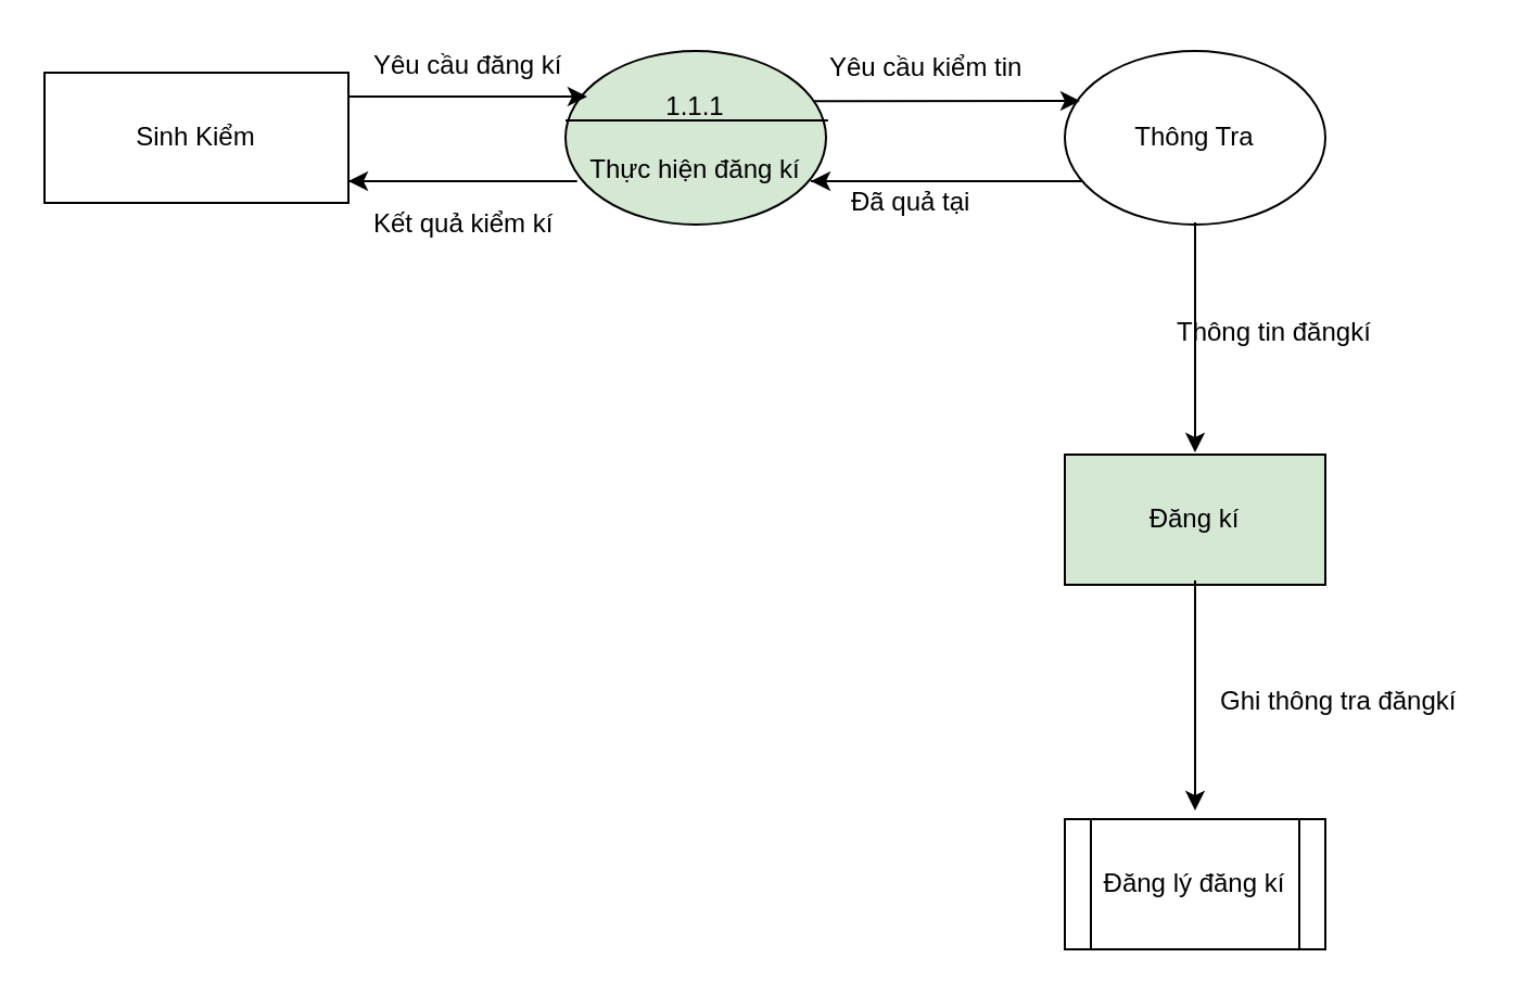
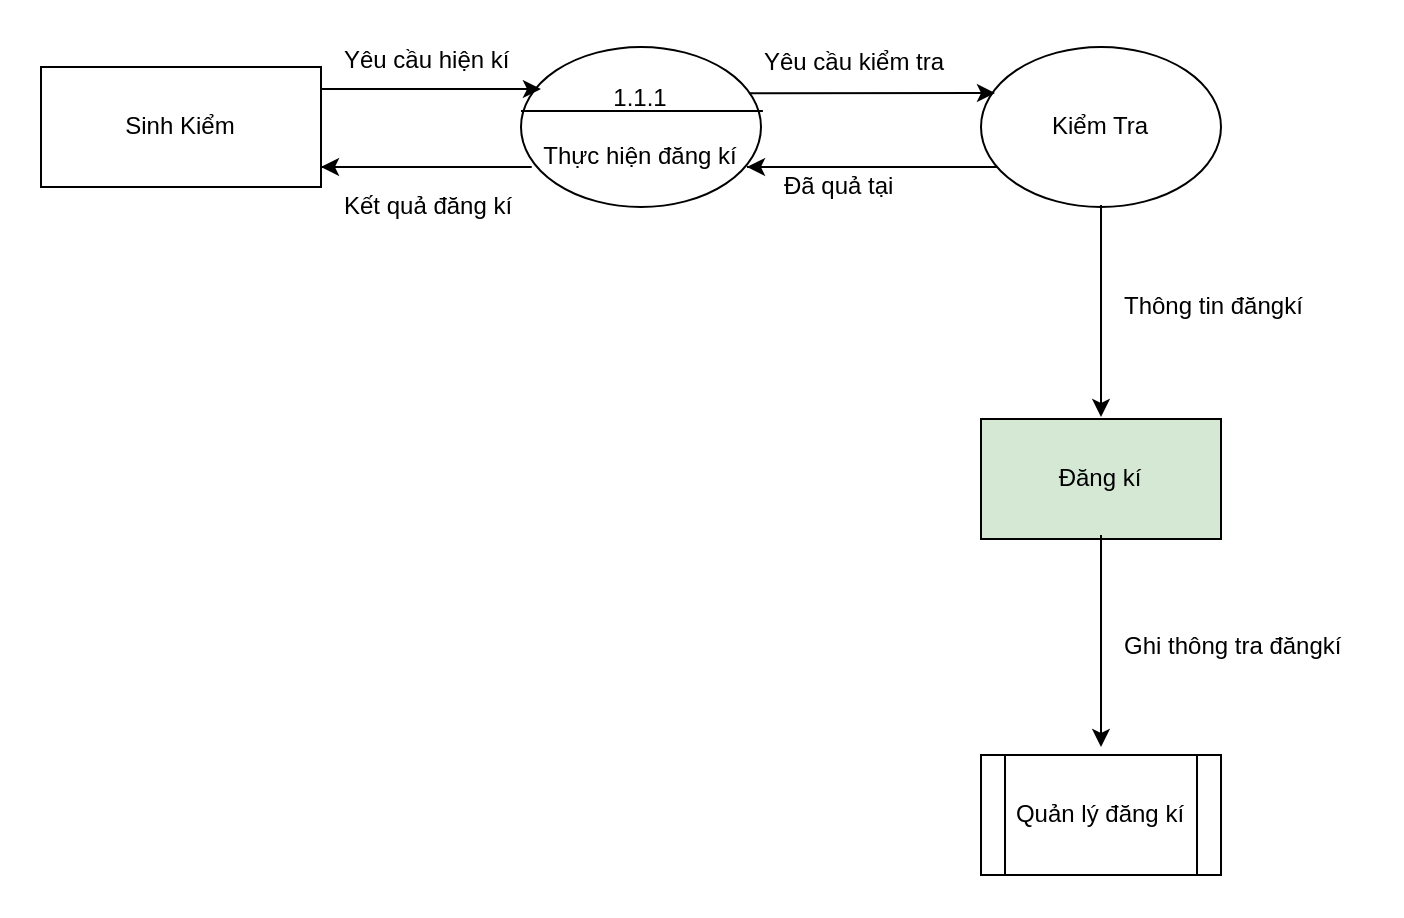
  <mxCell id="0" />
  <mxCell id="1" parent="0" />
  <mxCell id="2" value="Sinh Kiểm" style="rounded=0;whiteSpace=wrap;html=1;" vertex="1" parent="1"><mxGeometry x="20" y="33" width="140" height="60" as="geometry" /></mxCell>
- <mxCell id="3" value="Thông Tra" style="ellipse;whiteSpace=wrap;html=1;" vertex="1" parent="1"><mxGeometry x="490" y="23" width="120" height="80" as="geometry" /></mxCell>
+ <mxCell id="3" value="Kiểm Tra" style="ellipse;whiteSpace=wrap;html=1;" vertex="1" parent="1"><mxGeometry x="490" y="23" width="120" height="80" as="geometry" /></mxCell>
  <mxCell id="4" value="Đăng kí" style="rounded=0;whiteSpace=wrap;html=1;fillColor=#d5e8d4;" vertex="1" parent="1"><mxGeometry x="490" y="209" width="120" height="60" as="geometry" /></mxCell>
- <mxCell id="5" value="1.1.1&lt;br&gt;&lt;br&gt;Thực hiện đăng kí&lt;br&gt;" style="ellipse;whiteSpace=wrap;html=1;fillColor=#d5e8d4;" vertex="1" parent="1"><mxGeometry x="260" y="23" width="120" height="80" as="geometry" /></mxCell>
+ <mxCell id="5" value="1.1.1&lt;br&gt;&lt;br&gt;Thực hiện đăng kí&lt;br&gt;" style="ellipse;whiteSpace=wrap;html=1;" vertex="1" parent="1"><mxGeometry x="260" y="23" width="120" height="80" as="geometry" /></mxCell>
  <mxCell id="6" value="" style="endArrow=none;html=1;entryX=1.008;entryY=0.4;entryDx=0;entryDy=0;entryPerimeter=0;" edge="1" parent="1" target="5"><mxGeometry width="50" height="50" relative="1" as="geometry"><mxPoint x="260" y="55" as="sourcePoint" /><mxPoint x="350" y="52.5" as="targetPoint" /></mxGeometry></mxCell>
  <mxCell id="7" value="" style="endArrow=classic;html=1;entryX=0.083;entryY=0.263;entryDx=0;entryDy=0;entryPerimeter=0;" edge="1" parent="1" target="5"><mxGeometry width="50" height="50" relative="1" as="geometry"><mxPoint x="160" y="44" as="sourcePoint" /><mxPoint x="263" y="44.04" as="targetPoint" /></mxGeometry></mxCell>
  <mxCell id="8" value="" style="endArrow=classic;html=1;entryX=0.025;entryY=0.25;entryDx=0;entryDy=0;entryPerimeter=0;exitX=0.917;exitY=0.251;exitDx=0;exitDy=0;exitPerimeter=0;" edge="1" parent="1"><mxGeometry width="50" height="50" relative="1" as="geometry"><mxPoint x="374.04" y="46.08" as="sourcePoint" /><mxPoint x="497" y="46" as="targetPoint" /></mxGeometry></mxCell>
  <mxCell id="9" value="" style="endArrow=classic;html=1;" edge="1" parent="1"><mxGeometry width="50" height="50" relative="1" as="geometry"><mxPoint x="550" y="102" as="sourcePoint" /><mxPoint x="550" y="208" as="targetPoint" /></mxGeometry></mxCell>
  <mxCell id="10" value="" style="endArrow=classic;html=1;" edge="1" parent="1"><mxGeometry width="50" height="50" relative="1" as="geometry"><mxPoint x="550" y="267" as="sourcePoint" /><mxPoint x="550" y="373" as="targetPoint" /></mxGeometry></mxCell>
  <mxCell id="11" value="" style="endArrow=classic;html=1;" edge="1" parent="1"><mxGeometry width="50" height="50" relative="1" as="geometry"><mxPoint x="160" y="83" as="sourcePoint" /><mxPoint x="160" y="83" as="targetPoint" /><Array as="points"><mxPoint x="270" y="83" /></Array></mxGeometry></mxCell>
  <mxCell id="12" value="" style="endArrow=classic;html=1;" edge="1" parent="1"><mxGeometry width="50" height="50" relative="1" as="geometry"><mxPoint x="373" y="83" as="sourcePoint" /><mxPoint x="373" y="83" as="targetPoint" /><Array as="points"><mxPoint x="503" y="83" /></Array></mxGeometry></mxCell>
- <mxCell id="13" value="Yêu cầu đăng kí" style="text;html=1;resizable=0;points=[];autosize=1;align=left;verticalAlign=top;spacingTop=-4;" vertex="1" parent="1"><mxGeometry x="170" y="20" width="100" height="20" as="geometry" /></mxCell>
- <mxCell id="14" value="Kết quả kiểm kí" style="text;html=1;resizable=0;points=[];autosize=1;align=left;verticalAlign=top;spacingTop=-4;" vertex="1" parent="1"><mxGeometry x="170" y="93" width="100" height="20" as="geometry" /></mxCell>
+ <mxCell id="13" value="Yêu cầu hiện kí" style="text;html=1;resizable=0;points=[];autosize=1;align=left;verticalAlign=top;spacingTop=-4;" vertex="1" parent="1"><mxGeometry x="170" y="20" width="100" height="20" as="geometry" /></mxCell>
+ <mxCell id="14" value="Kết quả đăng kí" style="text;html=1;resizable=0;points=[];autosize=1;align=left;verticalAlign=top;spacingTop=-4;" vertex="1" parent="1"><mxGeometry x="170" y="93" width="100" height="20" as="geometry" /></mxCell>
  <mxCell id="15" value="Đã quả tại" style="text;html=1;resizable=0;points=[];autosize=1;align=left;verticalAlign=top;spacingTop=-4;" vertex="1" parent="1"><mxGeometry x="390" y="83" width="70" height="20" as="geometry" /></mxCell>
- <mxCell id="16" value="Yêu cầu kiểm tin" style="text;html=1;resizable=0;points=[];autosize=1;align=left;verticalAlign=top;spacingTop=-4;" vertex="1" parent="1"><mxGeometry x="380" y="21" width="110" height="20" as="geometry" /></mxCell>
- <mxCell id="17" value="Thông tin đăngkí" style="text;html=1;resizable=0;points=[];autosize=1;align=left;verticalAlign=top;spacingTop=-4;" vertex="1" parent="1"><mxGeometry x="540" y="143" width="100" height="20" as="geometry" /></mxCell>
+ <mxCell id="16" value="Yêu cầu kiểm tra" style="text;html=1;resizable=0;points=[];autosize=1;align=left;verticalAlign=top;spacingTop=-4;" vertex="1" parent="1"><mxGeometry x="380" y="21" width="110" height="20" as="geometry" /></mxCell>
+ <mxCell id="17" value="Thông tin đăngkí" style="text;html=1;resizable=0;points=[];autosize=1;align=left;verticalAlign=top;spacingTop=-4;" vertex="1" parent="1"><mxGeometry x="560" y="143" width="100" height="20" as="geometry" /></mxCell>
  <mxCell id="18" value="Ghi thông tra đăngkí" style="text;html=1;resizable=0;points=[];autosize=1;align=left;verticalAlign=top;spacingTop=-4;" vertex="1" parent="1"><mxGeometry x="560" y="313" width="120" height="20" as="geometry" /></mxCell>
- <mxCell id="19" value="Đăng lý đăng kí" style="shape=process;whiteSpace=wrap;html=1;backgroundOutline=1;" vertex="1" parent="1"><mxGeometry x="490" y="377" width="120" height="60" as="geometry" /></mxCell>
+ <mxCell id="19" value="Quản lý đăng kí" style="shape=process;whiteSpace=wrap;html=1;backgroundOutline=1;" vertex="1" parent="1"><mxGeometry x="490" y="377" width="120" height="60" as="geometry" /></mxCell>
